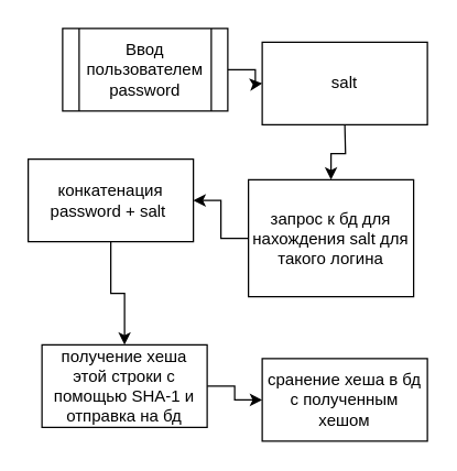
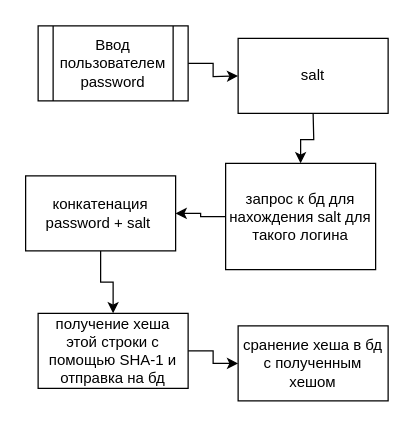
  <mxCell id="0" />
  <mxCell id="1" parent="0" />
  <mxCell id="2" value="" style="edgeStyle=orthogonalEdgeStyle;rounded=0;orthogonalLoop=1;jettySize=auto;html=1;" edge="1" parent="1" source="3"><mxGeometry relative="1" as="geometry"><mxPoint x="190" y="60" as="targetPoint" /></mxGeometry></mxCell>
- <mxCell id="3" value="Ввод пользователем password" style="shape=process;whiteSpace=wrap;html=1;backgroundOutline=1;" vertex="1" parent="1"><mxGeometry x="45" y="20" width="120" height="60" as="geometry" /></mxCell>
+ <mxCell id="3" value="Ввод пользователем password" style="shape=process;whiteSpace=wrap;html=1;backgroundOutline=1;" vertex="1" parent="1"><mxGeometry x="30" y="20" width="120" height="60" as="geometry" /></mxCell>
  <mxCell id="4" value="" style="edgeStyle=orthogonalEdgeStyle;rounded=0;orthogonalLoop=1;jettySize=auto;html=1;" edge="1" parent="1" source="5" target="8"><mxGeometry relative="1" as="geometry" /></mxCell>
  <mxCell id="5" value="запрос к бд для нахождения salt для такого логина" style="rounded=0;whiteSpace=wrap;html=1;" vertex="1" parent="1"><mxGeometry x="180" y="130" width="120" height="85" as="geometry" /></mxCell>
  <mxCell id="6" value="" style="edgeStyle=orthogonalEdgeStyle;rounded=0;orthogonalLoop=1;jettySize=auto;html=1;" edge="1" parent="1" target="5"><mxGeometry relative="1" as="geometry"><mxPoint x="250" y="90" as="sourcePoint" /></mxGeometry></mxCell>
  <mxCell id="7" value="" style="edgeStyle=orthogonalEdgeStyle;rounded=0;orthogonalLoop=1;jettySize=auto;html=1;" edge="1" parent="1" source="8" target="10"><mxGeometry relative="1" as="geometry" /></mxCell>
- <mxCell id="8" value="конкатенация password + salt&amp;nbsp;" style="rounded=0;whiteSpace=wrap;html=1;" vertex="1" parent="1"><mxGeometry x="20" y="115" width="120" height="60" as="geometry" /></mxCell>
+ <mxCell id="8" value="конкатенация password + salt&amp;nbsp;" style="rounded=0;whiteSpace=wrap;html=1;" vertex="1" parent="1"><mxGeometry x="20" y="140" width="120" height="60" as="geometry" /></mxCell>
  <mxCell id="9" value="" style="edgeStyle=orthogonalEdgeStyle;rounded=0;orthogonalLoop=1;jettySize=auto;html=1;" edge="1" parent="1" source="10" target="12"><mxGeometry relative="1" as="geometry" /></mxCell>
  <mxCell id="10" value="получение хеша этой строки с помощью SHA-1 и отправка на бд" style="rounded=0;whiteSpace=wrap;html=1;" vertex="1" parent="1"><mxGeometry x="30" y="250" width="120" height="60" as="geometry" /></mxCell>
  <mxCell id="11" value="salt" style="rounded=0;whiteSpace=wrap;html=1;" vertex="1" parent="1"><mxGeometry x="190" y="30" width="120" height="60" as="geometry" /></mxCell>
  <mxCell id="12" value="сранение хеша в бд с полученным хешом" style="rounded=0;whiteSpace=wrap;html=1;" vertex="1" parent="1"><mxGeometry x="190" y="260" width="120" height="60" as="geometry" /></mxCell>
